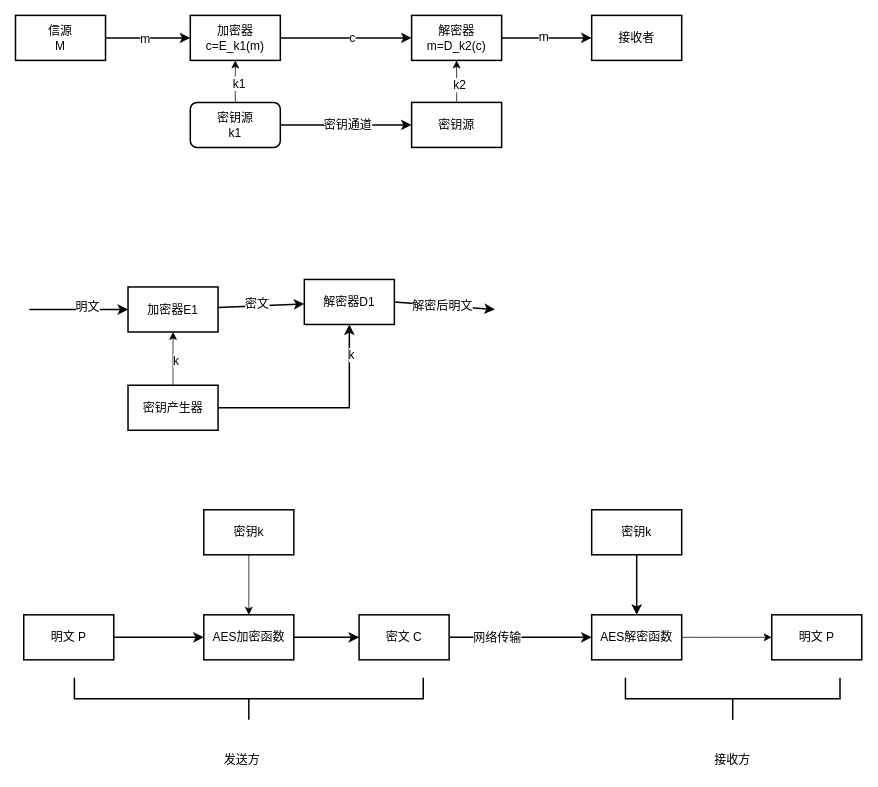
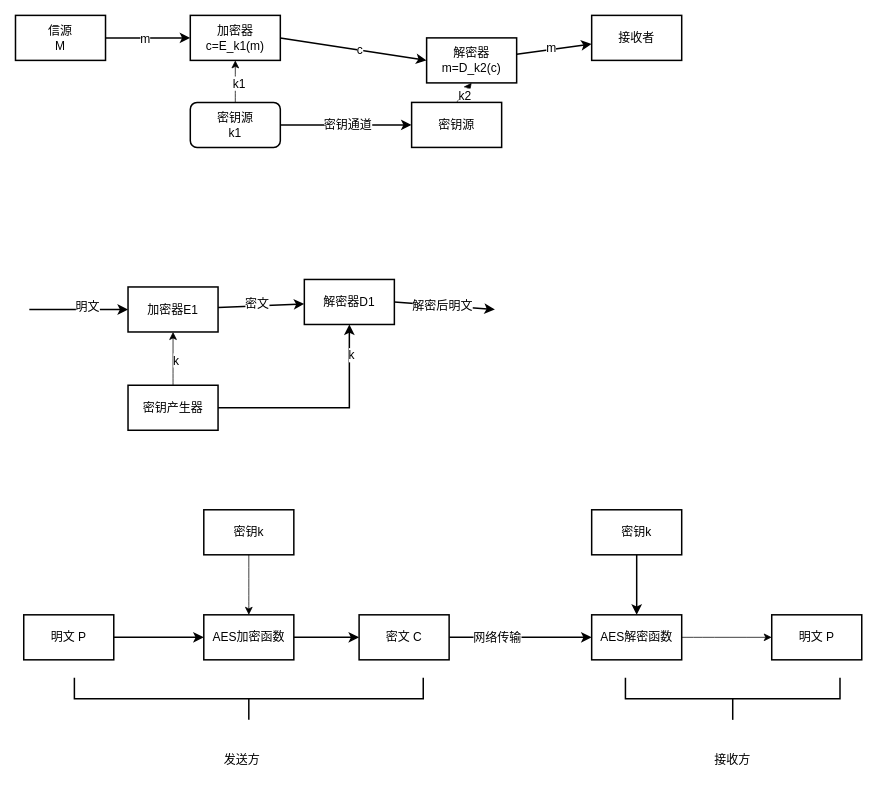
  <mxCell id="0" />
  <mxCell id="1" parent="0" />
  <mxCell id="2" style="edgeStyle=none;curved=1;rounded=0;orthogonalLoop=1;jettySize=auto;html=1;exitX=1;exitY=0.5;exitDx=0;exitDy=0;entryX=0;entryY=0.5;entryDx=0;entryDy=0;fontSize=16;startSize=8;endSize=8;strokeWidth=2;" edge="1" parent="1" source="4" target="7"><mxGeometry relative="1" as="geometry" /></mxCell>
  <mxCell id="3" value="m" style="edgeLabel;html=1;align=center;verticalAlign=middle;resizable=0;points=[];fontSize=16;" vertex="1" connectable="0" parent="2"><mxGeometry x="-0.083" relative="1" as="geometry"><mxPoint as="offset" /></mxGeometry></mxCell>
  <mxCell id="4" value="信源&lt;div style=&quot;font-size: 16px;&quot;&gt;M&lt;/div&gt;" style="rounded=0;whiteSpace=wrap;html=1;fontSize=16;strokeWidth=2;" vertex="1" parent="1"><mxGeometry x="20" y="20" width="120" height="60" as="geometry" /></mxCell>
  <mxCell id="5" style="edgeStyle=none;curved=1;rounded=0;orthogonalLoop=1;jettySize=auto;html=1;exitX=1;exitY=0.5;exitDx=0;exitDy=0;entryX=0;entryY=0.5;entryDx=0;entryDy=0;fontSize=16;startSize=8;endSize=8;strokeWidth=2;" edge="1" parent="1" source="7" target="15"><mxGeometry relative="1" as="geometry" /></mxCell>
  <mxCell id="6" value="c" style="edgeLabel;html=1;align=center;verticalAlign=middle;resizable=0;points=[];fontSize=16;" vertex="1" connectable="0" parent="5"><mxGeometry x="0.084" y="1" relative="1" as="geometry"><mxPoint as="offset" /></mxGeometry></mxCell>
  <mxCell id="7" value="加密器&lt;div style=&quot;font-size: 16px;&quot;&gt;c=E_k1(m)&lt;/div&gt;" style="rounded=0;whiteSpace=wrap;html=1;fontSize=16;strokeWidth=2;" vertex="1" parent="1"><mxGeometry x="253" y="20" width="120" height="60" as="geometry" /></mxCell>
  <mxCell id="8" style="edgeStyle=none;curved=1;rounded=0;orthogonalLoop=1;jettySize=auto;html=1;exitX=1;exitY=0.5;exitDx=0;exitDy=0;entryX=0;entryY=0.5;entryDx=0;entryDy=0;fontSize=16;startSize=8;endSize=8;strokeWidth=2;" edge="1" parent="1" source="12" target="18"><mxGeometry relative="1" as="geometry" /></mxCell>
  <mxCell id="9" value="密钥通道" style="edgeLabel;html=1;align=center;verticalAlign=middle;resizable=0;points=[];fontSize=16;" vertex="1" connectable="0" parent="8"><mxGeometry x="0.013" y="1" relative="1" as="geometry"><mxPoint as="offset" /></mxGeometry></mxCell>
  <mxCell id="10" style="edgeStyle=none;curved=1;rounded=0;orthogonalLoop=1;jettySize=auto;html=1;exitX=0.5;exitY=0;exitDx=0;exitDy=0;entryX=0.5;entryY=1;entryDx=0;entryDy=0;fontSize=16;startSize=8;endSize=8;" edge="1" parent="1" source="12" target="7"><mxGeometry relative="1" as="geometry" /></mxCell>
  <mxCell id="11" value="k1" style="edgeLabel;html=1;align=center;verticalAlign=middle;resizable=0;points=[];fontSize=16;" vertex="1" connectable="0" parent="10"><mxGeometry x="-0.076" y="-4" relative="1" as="geometry"><mxPoint as="offset" /></mxGeometry></mxCell>
  <mxCell id="12" value="密钥源&lt;div style=&quot;font-size: 16px;&quot;&gt;k1&lt;/div&gt;" style="whiteSpace=wrap;html=1;fontSize=16;strokeWidth=2;rounded=1;" vertex="1" parent="1"><mxGeometry x="253" y="136" width="120" height="60" as="geometry" /></mxCell>
  <mxCell id="13" value="" style="edgeStyle=none;curved=1;rounded=0;orthogonalLoop=1;jettySize=auto;html=1;fontSize=16;startSize=8;endSize=8;strokeWidth=2;" edge="1" parent="1" source="15" target="19"><mxGeometry relative="1" as="geometry" /></mxCell>
  <mxCell id="14" value="m" style="edgeLabel;html=1;align=center;verticalAlign=middle;resizable=0;points=[];fontSize=16;" vertex="1" connectable="0" parent="13"><mxGeometry x="-0.087" y="3" relative="1" as="geometry"><mxPoint as="offset" /></mxGeometry></mxCell>
- <mxCell id="15" value="解密器&lt;div style=&quot;font-size: 16px;&quot;&gt;m=D_k2(c)&lt;/div&gt;" style="rounded=0;whiteSpace=wrap;html=1;fontSize=16;strokeWidth=2;" vertex="1" parent="1"><mxGeometry x="548" y="20" width="120" height="60" as="geometry" /></mxCell>
+ <mxCell id="15" value="解密器&lt;div style=&quot;font-size: 16px;&quot;&gt;m=D_k2(c)&lt;/div&gt;" style="rounded=0;whiteSpace=wrap;html=1;fontSize=16;strokeWidth=2;" vertex="1" parent="1"><mxGeometry x="568" y="50" width="120" height="60" as="geometry" /></mxCell>
  <mxCell id="16" style="edgeStyle=none;curved=1;rounded=0;orthogonalLoop=1;jettySize=auto;html=1;exitX=0.5;exitY=0;exitDx=0;exitDy=0;entryX=0.5;entryY=1;entryDx=0;entryDy=0;fontSize=16;startSize=8;endSize=8;" edge="1" parent="1" source="18" target="15"><mxGeometry relative="1" as="geometry" /></mxCell>
  <mxCell id="17" value="k2" style="edgeLabel;html=1;align=center;verticalAlign=middle;resizable=0;points=[];fontSize=16;" vertex="1" connectable="0" parent="16"><mxGeometry x="-0.128" y="-3" relative="1" as="geometry"><mxPoint as="offset" /></mxGeometry></mxCell>
  <mxCell id="18" value="密钥源" style="rounded=0;whiteSpace=wrap;html=1;fontSize=16;strokeWidth=2;" vertex="1" parent="1"><mxGeometry x="548" y="136" width="120" height="60" as="geometry" /></mxCell>
  <mxCell id="19" value="接收者" style="whiteSpace=wrap;html=1;rounded=0;fontSize=16;strokeWidth=2;" vertex="1" parent="1"><mxGeometry x="788" y="20" width="120" height="60" as="geometry" /></mxCell>
  <mxCell id="20" style="edgeStyle=none;curved=1;rounded=0;orthogonalLoop=1;jettySize=auto;html=1;exitX=0;exitY=0.5;exitDx=0;exitDy=0;fontSize=16;startSize=8;endSize=8;startArrow=classic;startFill=1;endArrow=none;endFill=0;strokeWidth=2;" edge="1" parent="1" source="24"><mxGeometry relative="1" as="geometry"><mxPoint x="38.429" y="412.143" as="targetPoint" /></mxGeometry></mxCell>
  <mxCell id="21" value="明文" style="edgeLabel;html=1;align=center;verticalAlign=middle;resizable=0;points=[];fontSize=16;" vertex="1" connectable="0" parent="20"><mxGeometry x="-0.173" y="-4" relative="1" as="geometry"><mxPoint as="offset" /></mxGeometry></mxCell>
  <mxCell id="22" value="" style="edgeStyle=none;curved=1;rounded=0;orthogonalLoop=1;jettySize=auto;html=1;fontSize=16;startSize=8;endSize=8;strokeWidth=2;" edge="1" parent="1" source="24" target="32"><mxGeometry relative="1" as="geometry" /></mxCell>
  <mxCell id="23" value="密文" style="edgeLabel;html=1;align=center;verticalAlign=middle;resizable=0;points=[];fontSize=16;" vertex="1" connectable="0" parent="22"><mxGeometry x="-0.336" y="1" relative="1" as="geometry"><mxPoint x="14" y="-2" as="offset" /></mxGeometry></mxCell>
  <mxCell id="24" value="加密器E1" style="rounded=0;whiteSpace=wrap;html=1;fontSize=16;strokeWidth=2;" vertex="1" parent="1"><mxGeometry x="170" y="382" width="120" height="60" as="geometry" /></mxCell>
  <mxCell id="25" style="edgeStyle=none;curved=1;rounded=0;orthogonalLoop=1;jettySize=auto;html=1;exitX=0.5;exitY=0;exitDx=0;exitDy=0;entryX=0.5;entryY=1;entryDx=0;entryDy=0;fontSize=16;startSize=8;endSize=8;" edge="1" parent="1" source="29" target="24"><mxGeometry relative="1" as="geometry" /></mxCell>
  <mxCell id="26" value="k" style="edgeLabel;html=1;align=center;verticalAlign=middle;resizable=0;points=[];fontSize=16;" vertex="1" connectable="0" parent="25"><mxGeometry x="-0.058" y="-3" relative="1" as="geometry"><mxPoint y="-1" as="offset" /></mxGeometry></mxCell>
  <mxCell id="27" style="edgeStyle=orthogonalEdgeStyle;rounded=0;orthogonalLoop=1;jettySize=auto;html=1;exitX=1;exitY=0.5;exitDx=0;exitDy=0;entryX=0.5;entryY=1;entryDx=0;entryDy=0;fontSize=16;startSize=8;endSize=8;strokeWidth=2;" edge="1" parent="1" source="29" target="32"><mxGeometry relative="1" as="geometry" /></mxCell>
  <mxCell id="28" value="k" style="edgeLabel;html=1;align=center;verticalAlign=middle;resizable=0;points=[];fontSize=16;" vertex="1" connectable="0" parent="27"><mxGeometry x="0.712" y="-2" relative="1" as="geometry"><mxPoint y="-1" as="offset" /></mxGeometry></mxCell>
  <mxCell id="29" value="密钥产生器" style="rounded=0;whiteSpace=wrap;html=1;fontSize=16;strokeWidth=2;" vertex="1" parent="1"><mxGeometry x="170" y="513" width="120" height="60" as="geometry" /></mxCell>
  <mxCell id="30" style="edgeStyle=none;curved=1;rounded=0;orthogonalLoop=1;jettySize=auto;html=1;exitX=1;exitY=0.5;exitDx=0;exitDy=0;fontSize=16;startSize=8;endSize=8;strokeWidth=2;" edge="1" parent="1" source="32"><mxGeometry relative="1" as="geometry"><mxPoint x="659" y="412" as="targetPoint" /></mxGeometry></mxCell>
  <mxCell id="31" value="解密后明文" style="edgeLabel;html=1;align=center;verticalAlign=middle;resizable=0;points=[];fontSize=16;" vertex="1" connectable="0" parent="30"><mxGeometry x="-0.052" relative="1" as="geometry"><mxPoint as="offset" /></mxGeometry></mxCell>
  <mxCell id="32" value="解密器D1" style="rounded=0;whiteSpace=wrap;html=1;fontSize=16;strokeWidth=2;" vertex="1" parent="1"><mxGeometry x="405" y="372" width="120" height="60" as="geometry" /></mxCell>
  <mxCell id="33" value="" style="edgeStyle=none;curved=1;rounded=0;orthogonalLoop=1;jettySize=auto;html=1;fontSize=16;startSize=8;endSize=8;strokeWidth=2;" edge="1" parent="1" source="34" target="37"><mxGeometry relative="1" as="geometry" /></mxCell>
  <mxCell id="34" value="明文 P" style="rounded=0;whiteSpace=wrap;html=1;fontSize=16;strokeWidth=2;" vertex="1" parent="1"><mxGeometry x="31" y="819" width="120" height="60" as="geometry" /></mxCell>
  <mxCell id="35" value="" style="edgeStyle=none;curved=1;rounded=0;orthogonalLoop=1;jettySize=auto;html=1;fontSize=16;startSize=8;endSize=8;strokeWidth=2;" edge="1" parent="1" source="37" target="40"><mxGeometry relative="1" as="geometry" /></mxCell>
  <mxCell id="36" value="" style="edgeStyle=none;curved=1;rounded=0;orthogonalLoop=1;jettySize=auto;html=1;fontSize=16;startSize=8;endSize=8;endArrow=none;endFill=0;startArrow=classic;startFill=1;" edge="1" parent="1" source="37" target="41"><mxGeometry relative="1" as="geometry" /></mxCell>
  <mxCell id="37" value="AES加密函数" style="rounded=0;whiteSpace=wrap;html=1;fontSize=16;strokeWidth=2;" vertex="1" parent="1"><mxGeometry x="271" y="819" width="120" height="60" as="geometry" /></mxCell>
  <mxCell id="38" style="edgeStyle=none;curved=1;rounded=0;orthogonalLoop=1;jettySize=auto;html=1;exitX=1;exitY=0.5;exitDx=0;exitDy=0;entryX=0;entryY=0.5;entryDx=0;entryDy=0;fontSize=16;startSize=8;endSize=8;strokeWidth=2;" edge="1" parent="1" source="40" target="44"><mxGeometry relative="1" as="geometry" /></mxCell>
  <mxCell id="39" value="网络传输" style="edgeLabel;html=1;align=center;verticalAlign=middle;resizable=0;points=[];fontSize=16;" vertex="1" connectable="0" parent="38"><mxGeometry x="-0.338" relative="1" as="geometry"><mxPoint as="offset" /></mxGeometry></mxCell>
  <mxCell id="40" value="密文 C" style="rounded=0;whiteSpace=wrap;html=1;fontSize=16;strokeWidth=2;" vertex="1" parent="1"><mxGeometry x="478" y="819" width="120" height="60" as="geometry" /></mxCell>
  <mxCell id="41" value="密钥k" style="rounded=0;whiteSpace=wrap;html=1;fontSize=16;strokeWidth=2;" vertex="1" parent="1"><mxGeometry x="271" y="679" width="120" height="60" as="geometry" /></mxCell>
  <mxCell id="42" value="" style="edgeStyle=none;curved=1;rounded=0;orthogonalLoop=1;jettySize=auto;html=1;fontSize=16;startSize=8;endSize=8;" edge="1" parent="1" source="44" target="45"><mxGeometry relative="1" as="geometry" /></mxCell>
  <mxCell id="43" value="" style="edgeStyle=none;curved=1;rounded=0;orthogonalLoop=1;jettySize=auto;html=1;fontSize=16;startSize=8;endSize=8;endArrow=none;endFill=0;startArrow=classic;startFill=1;strokeWidth=2;" edge="1" parent="1" source="44" target="46"><mxGeometry relative="1" as="geometry" /></mxCell>
  <mxCell id="44" value="AES解密函数" style="rounded=0;whiteSpace=wrap;html=1;fontSize=16;strokeWidth=2;" vertex="1" parent="1"><mxGeometry x="788" y="819" width="120" height="60" as="geometry" /></mxCell>
  <mxCell id="45" value="明文 P" style="rounded=0;whiteSpace=wrap;html=1;fontSize=16;strokeWidth=2;" vertex="1" parent="1"><mxGeometry x="1028" y="819" width="120" height="60" as="geometry" /></mxCell>
  <mxCell id="46" value="密钥k" style="rounded=0;whiteSpace=wrap;html=1;fontSize=16;strokeWidth=2;" vertex="1" parent="1"><mxGeometry x="788" y="679" width="120" height="60" as="geometry" /></mxCell>
  <mxCell id="47" value="" style="strokeWidth=2;html=1;shape=mxgraph.flowchart.annotation_2;align=left;labelPosition=right;pointerEvents=1;direction=north;fontSize=16;" vertex="1" parent="1"><mxGeometry x="98.5" y="903" width="465" height="56" as="geometry" /></mxCell>
  <mxCell id="48" value="发送方" style="text;html=1;align=center;verticalAlign=middle;whiteSpace=wrap;rounded=0;fontSize=16;" vertex="1" parent="1"><mxGeometry x="291.5" y="997" width="60" height="30" as="geometry" /></mxCell>
  <mxCell id="49" value="" style="strokeWidth=2;html=1;shape=mxgraph.flowchart.annotation_2;align=left;labelPosition=right;pointerEvents=1;direction=north;fontSize=16;" vertex="1" parent="1"><mxGeometry x="833" y="903" width="286" height="56" as="geometry" /></mxCell>
  <mxCell id="50" value="接收方" style="text;html=1;align=center;verticalAlign=middle;whiteSpace=wrap;rounded=0;fontSize=16;" vertex="1" parent="1"><mxGeometry x="946" y="997" width="60" height="30" as="geometry" /></mxCell>
